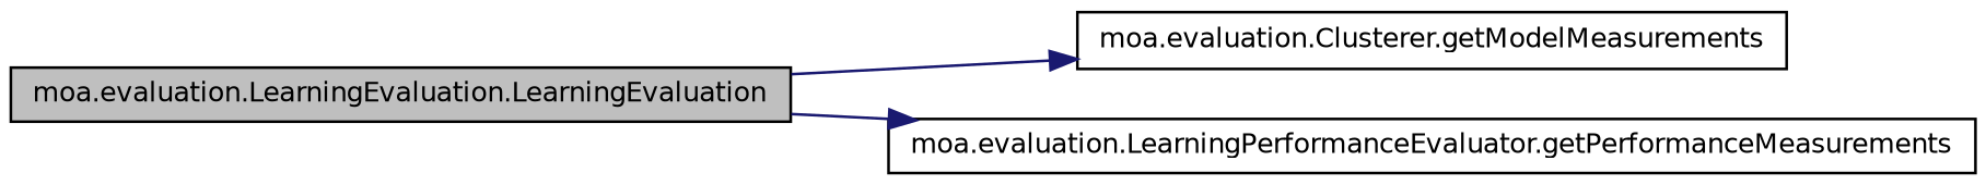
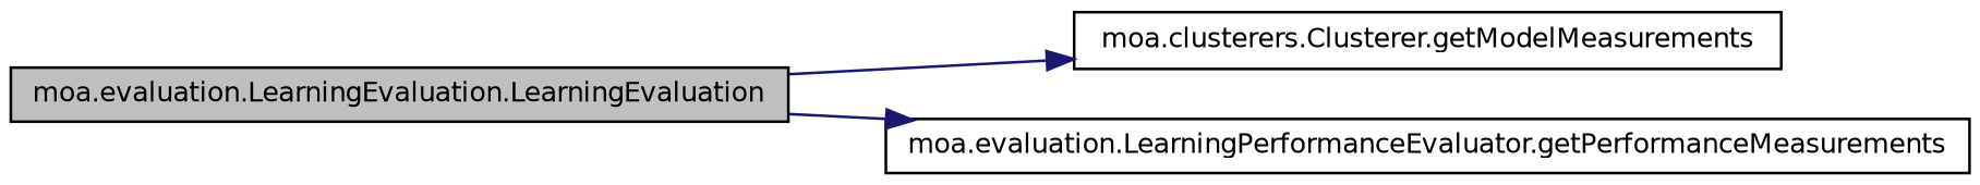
  digraph {
    rankdir=LR
    node [color=black fillcolor=white fontname=Helvetica fontsize=10 shape=record style=filled]
    edge [color=midnightblue fontname=Helvetica fontsize=10 labelfontname=Helvetica labelfontsize=10 style=solid]
    n1 [fillcolor=grey75 fontcolor=black height=0.2 label="moa.evaluation.LearningEvaluation.LearningEvaluation" width=0.4]
-   n2 [height=0.2 label="moa.evaluation.Clusterer.getModelMeasurements" width=0.4]
+   n2 [height=0.2 label="moa.clusterers.Clusterer.getModelMeasurements" width=0.4]
    n3 [height=0.2 label="moa.evaluation.LearningPerformanceEvaluator.getPerformanceMeasurements" width=0.4]
    n1 -> n2
    n1 -> n3
  }
